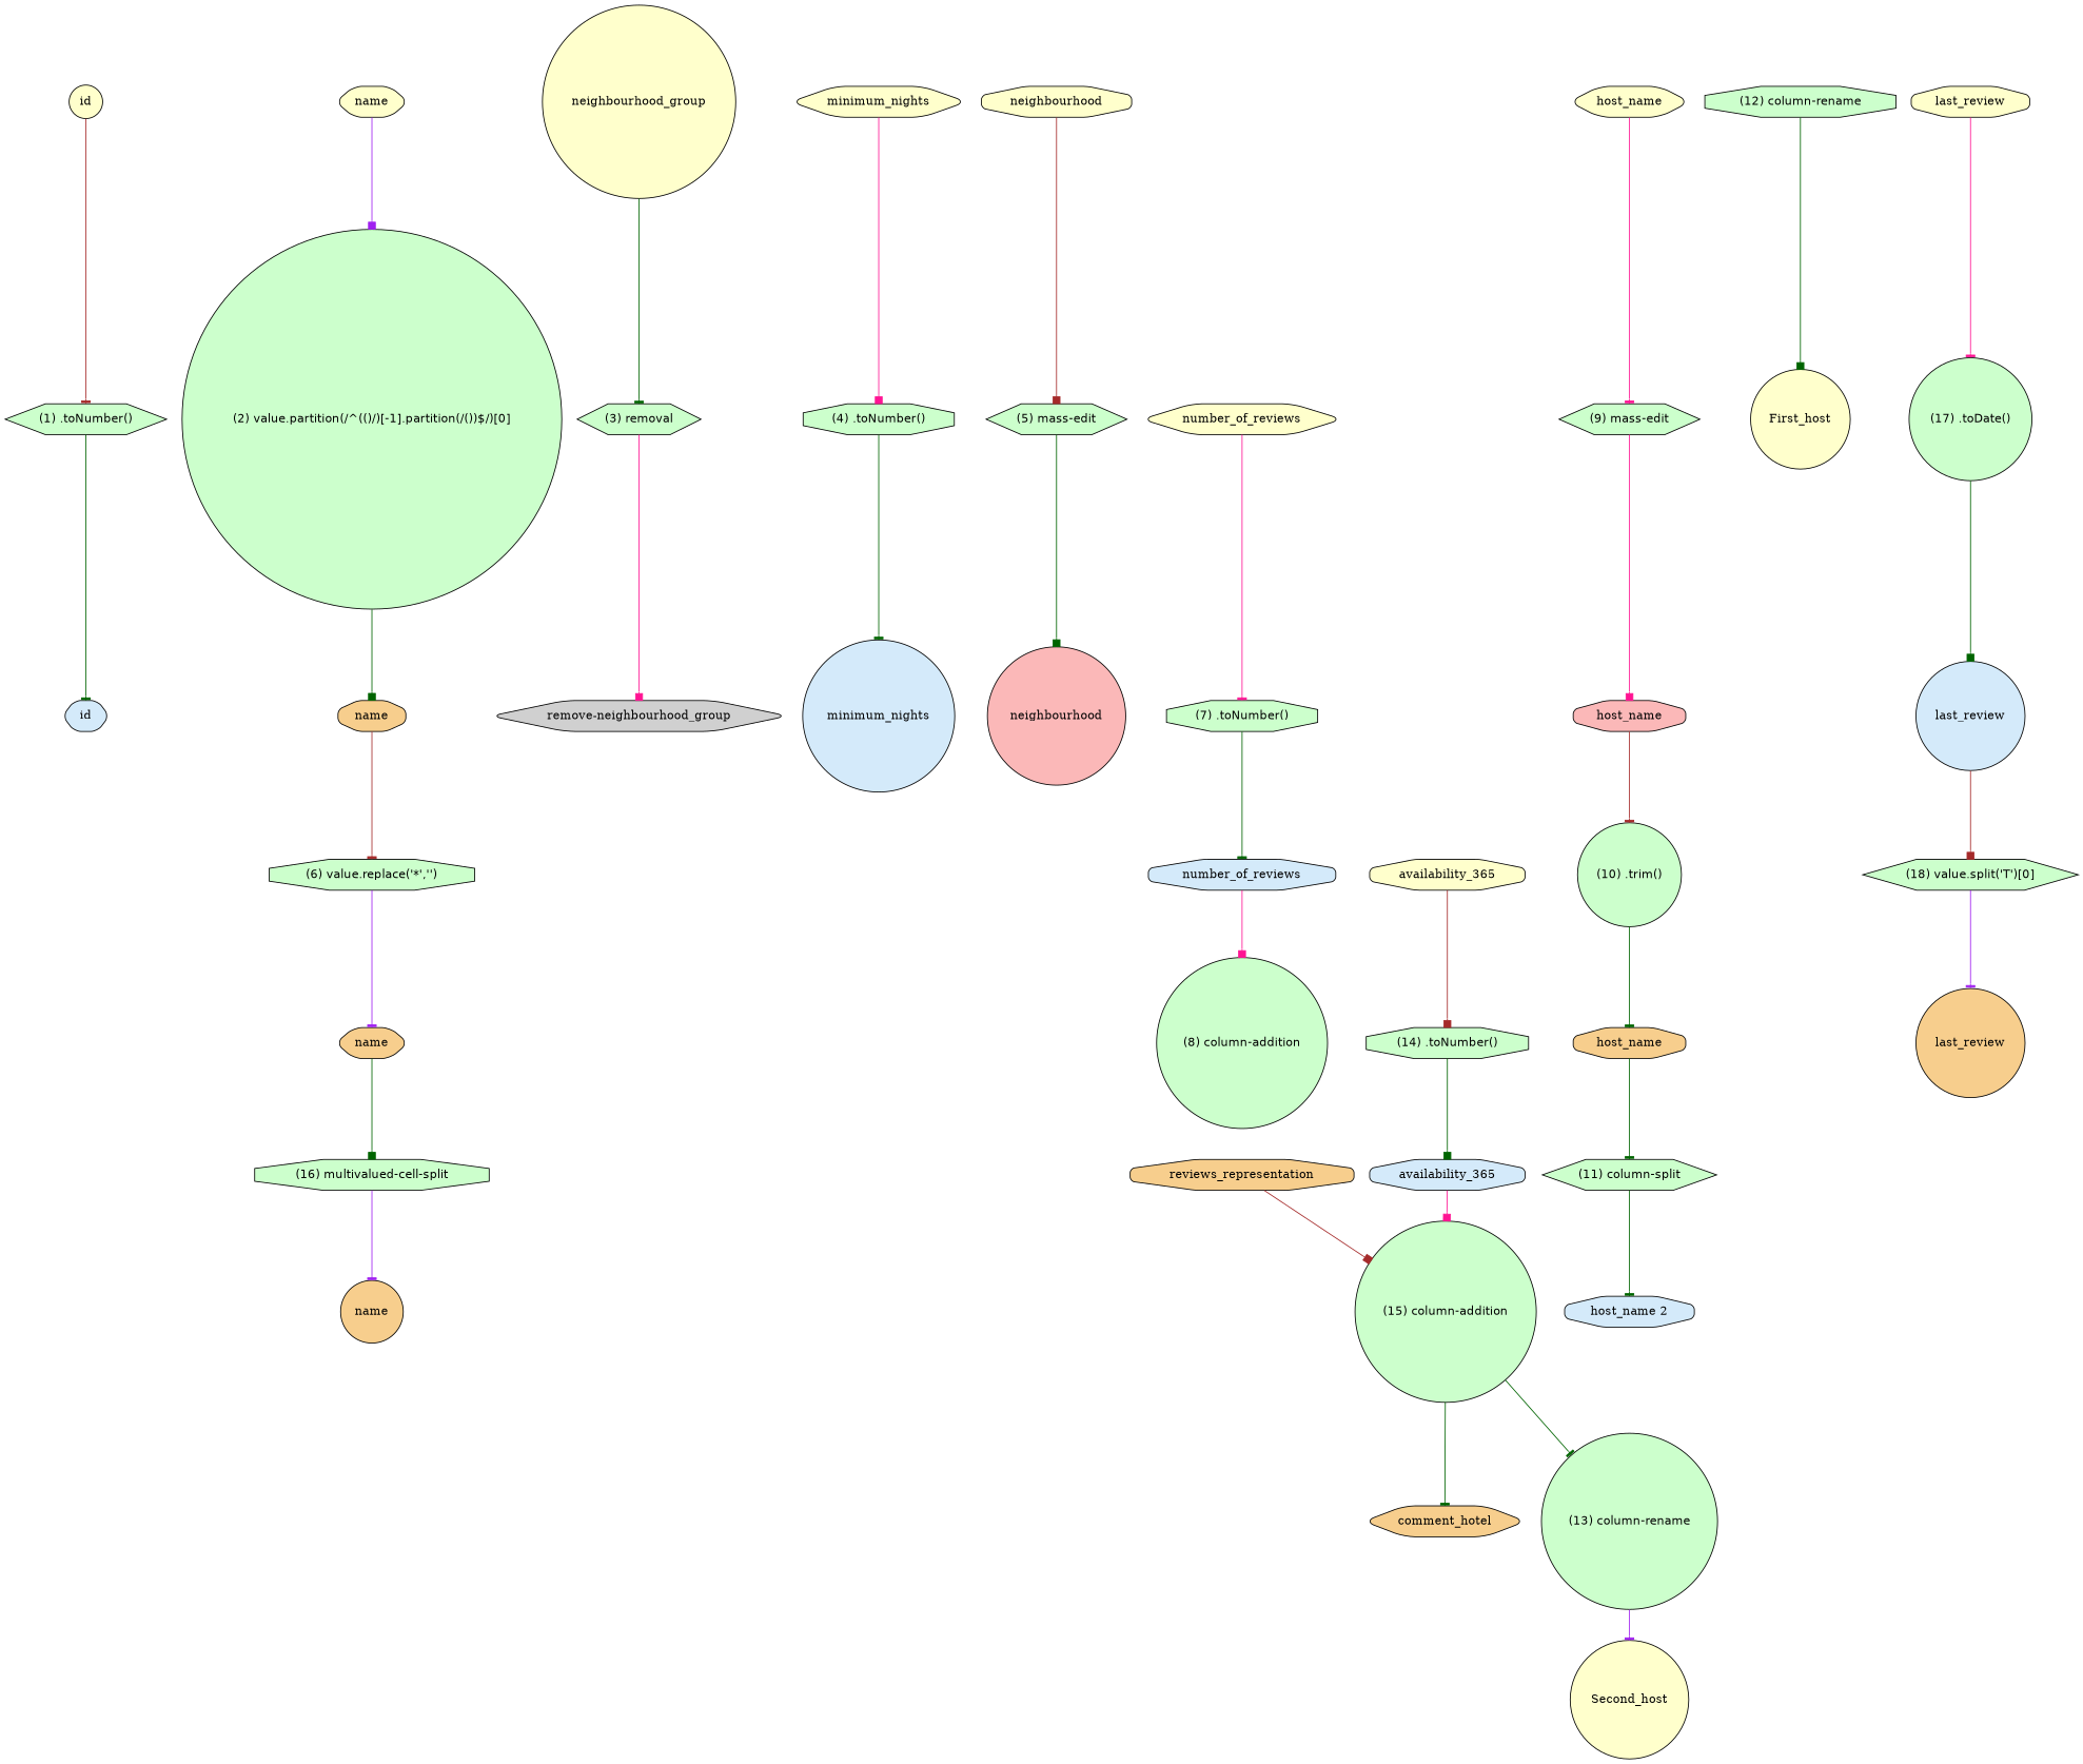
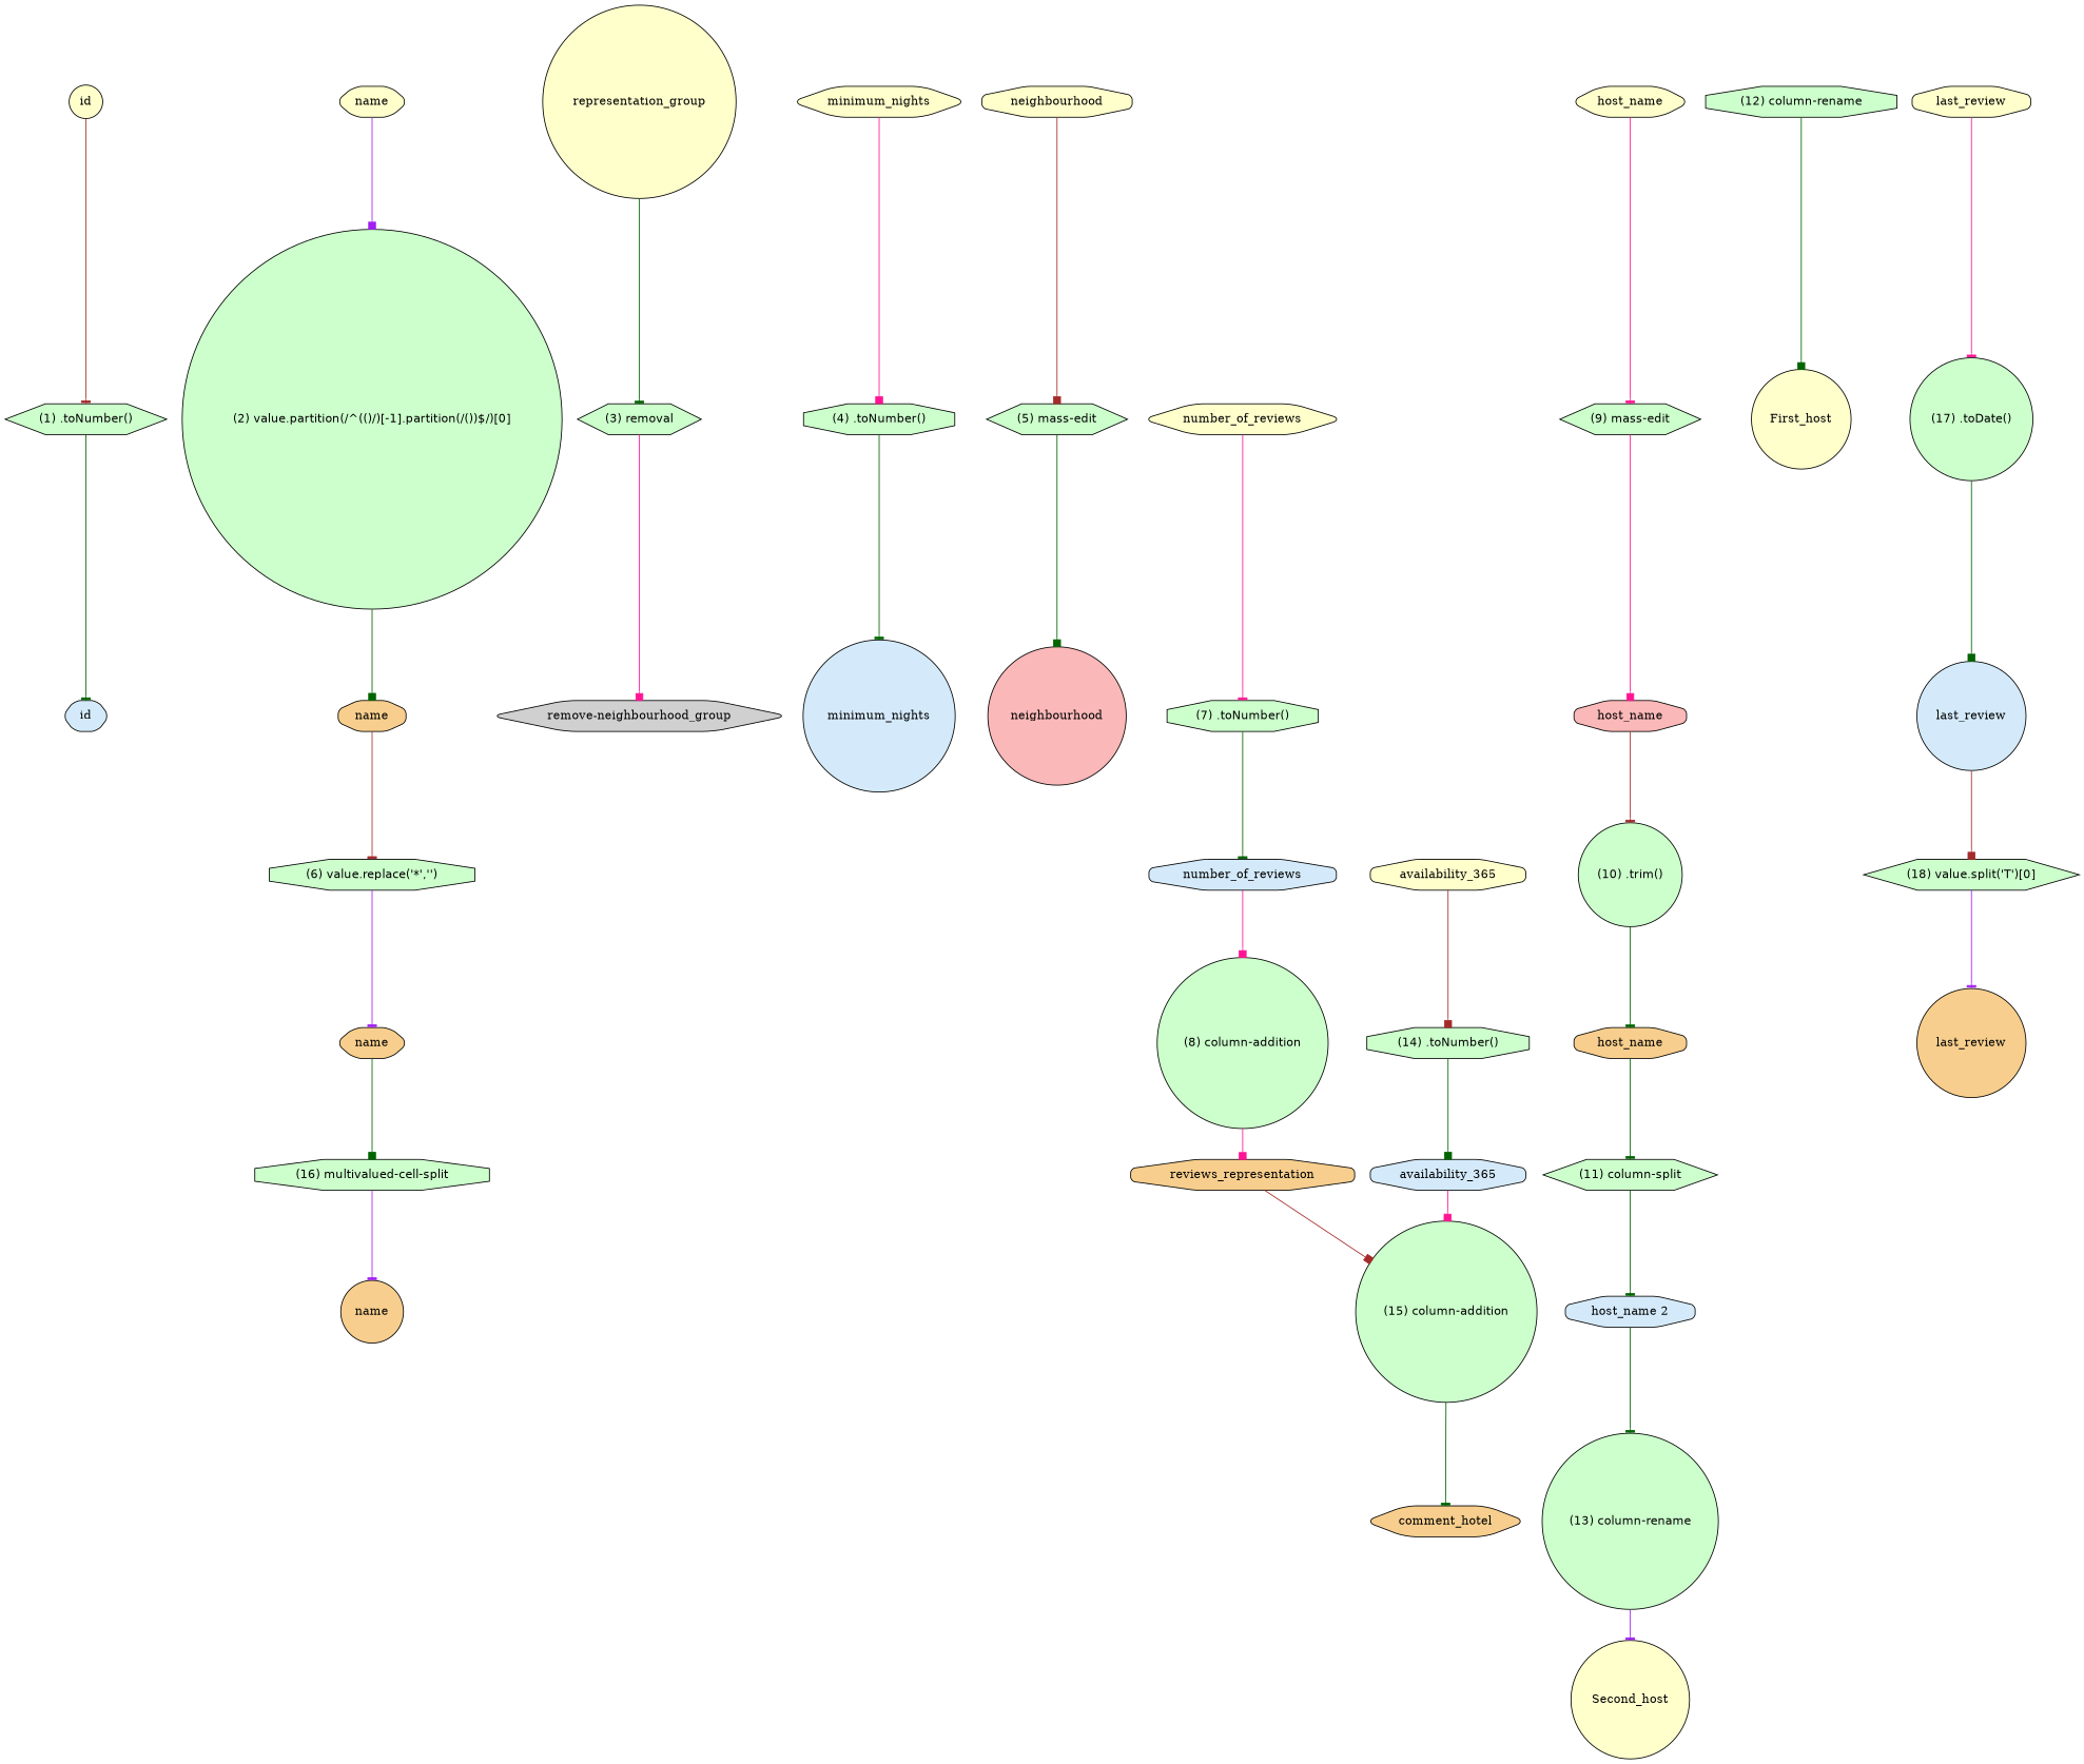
  digraph {
    node [fillcolor="#CCFFCC" shape=octagon style="rounded,filled"]
    edge [arrowhead=tee color=darkgreen]
    n1 [fillcolor="#FFFFCC" label=id shape=circle]
    "(1) .toNumber()" [fontname=Helvetica peripheries=1 shape=hexagon style=filled]
    n3 [fillcolor="#d4eafa" label=id shape=hexagon]
    n4 [fillcolor="#FFFFCC" label=name shape=hexagon]
    "(2) value.partition(/^(\()/)[-1].partition(/(\))$/)[0]" [fontname=Helvetica peripheries=1 shape=circle style=filled]
    n6 [fillcolor="#f7ce8d" label=name]
    "(6) value.replace('*','')" [fontname=Helvetica peripheries=1 style=filled]
    n8 [fillcolor="#f7ce8d" label=name shape=hexagon]
-   n9 [fillcolor="#FFFFCC" label=neighbourhood_group shape=circle]
+   n9 [fillcolor="#FFFFCC" label=representation_group shape=circle]
    "(3) removal" [fontname=Helvetica peripheries=1 shape=hexagon style=filled]
    n11 [fillcolor="#D0D0D0" label="remove-neighbourhood_group" shape=hexagon]
    n12 [fillcolor="#FFFFCC" label=minimum_nights shape=hexagon]
    "(4) .toNumber()" [fontname=Helvetica peripheries=1 style=filled]
    n14 [fillcolor="#d4eafa" label=minimum_nights shape=circle]
    n15 [fillcolor="#FFFFCC" label=neighbourhood]
    "(5) mass-edit" [fontname=Helvetica peripheries=1 shape=hexagon style=filled]
    n17 [fillcolor="#fbb8b8" label=neighbourhood shape=circle]
    "(16) multivalued-cell-split" [fontname=Helvetica peripheries=1 style=filled]
    n19 [fillcolor="#f7ce8d" label=name shape=circle]
    n20 [fillcolor="#FFFFCC" label=number_of_reviews shape=hexagon]
    "(7) .toNumber()" [fontname=Helvetica peripheries=1 style=filled]
    n22 [fillcolor="#d4eafa" label=number_of_reviews]
    "(8) column-addition" [fontname=Helvetica peripheries=1 shape=circle style=filled]
    n24 [fillcolor="#f7ce8d" label=reviews_representation]
    "(15) column-addition" [fontname=Helvetica peripheries=1 shape=circle style=filled]
    n26 [fillcolor="#f7ce8d" label=comment_hotel shape=hexagon]
    n27 [fillcolor="#FFFFCC" label=host_name shape=hexagon]
    "(9) mass-edit" [fontname=Helvetica peripheries=1 shape=hexagon style=filled]
    n29 [fillcolor="#fbb8b8" label=host_name]
    "(10) .trim()" [fontname=Helvetica peripheries=1 shape=circle style=filled]
    n31 [fillcolor="#f7ce8d" label=host_name]
    "(11) column-split" [fontname=Helvetica peripheries=1 shape=hexagon style=filled]
    n33 [fillcolor="#d4eafa" label="host_name 2"]
    "(13) column-rename" [fontname=Helvetica peripheries=1 shape=circle style=filled]
    n35 [fillcolor="#FFFFCC" label=Second_host shape=circle]
    "(12) column-rename" [fontname=Helvetica peripheries=1 style=filled]
    n37 [fillcolor="#FFFFCC" label=First_host shape=circle]
    n38 [fillcolor="#FFFFCC" label=availability_365]
    "(14) .toNumber()" [fontname=Helvetica peripheries=1 style=filled]
    n40 [fillcolor="#d4eafa" label=availability_365]
    n41 [fillcolor="#FFFFCC" label=last_review]
    "(17) .toDate()" [fontname=Helvetica peripheries=1 shape=circle style=filled]
    n43 [fillcolor="#d4eafa" label=last_review shape=circle]
    "(18) value.split('T')[0]" [fontname=Helvetica peripheries=1 shape=hexagon style=filled]
    n45 [fillcolor="#f7ce8d" label=last_review shape=circle]
    n1 -> "(1) .toNumber()" [color=brown]
    "(1) .toNumber()" -> n3
    n4 -> "(2) value.partition(/^(\()/)[-1].partition(/(\))$/)[0]" [arrowhead=box color=purple]
    "(2) value.partition(/^(\()/)[-1].partition(/(\))$/)[0]" -> n6 [arrowhead=box]
    n6 -> "(6) value.replace('*','')" [color=brown]
    "(6) value.replace('*','')" -> n8 [color=purple]
    n8 -> "(16) multivalued-cell-split" [arrowhead=box]
    n9 -> "(3) removal"
    "(3) removal" -> n11 [arrowhead=box color=deeppink]
    n12 -> "(4) .toNumber()" [arrowhead=box color=deeppink]
    "(4) .toNumber()" -> n14
    n15 -> "(5) mass-edit" [arrowhead=box color=brown]
    "(5) mass-edit" -> n17 [arrowhead=box]
    "(16) multivalued-cell-split" -> n19 [color=purple]
    n20 -> "(7) .toNumber()" [color=deeppink]
    "(7) .toNumber()" -> n22
    n22 -> "(8) column-addition" [arrowhead=box color=deeppink]
+   "(8) column-addition" -> n24 [arrowhead=box color=deeppink]
    n24 -> "(15) column-addition" [arrowhead=box color=brown]
    "(15) column-addition" -> n26
    n27 -> "(9) mass-edit" [color=deeppink]
    "(9) mass-edit" -> n29 [arrowhead=box color=deeppink]
    n29 -> "(10) .trim()" [color=brown]
    "(10) .trim()" -> n31
    n31 -> "(11) column-split"
    "(11) column-split" -> n33
-   "(15) column-addition" -> "(13) column-rename"
+   n33 -> "(13) column-rename"
    "(13) column-rename" -> n35 [color=purple]
    "(12) column-rename" -> n37 [arrowhead=box]
    n38 -> "(14) .toNumber()" [arrowhead=box color=brown]
    "(14) .toNumber()" -> n40 [arrowhead=box]
    n40 -> "(15) column-addition" [arrowhead=box color=deeppink]
    n41 -> "(17) .toDate()" [color=deeppink]
    "(17) .toDate()" -> n43 [arrowhead=box]
    n43 -> "(18) value.split('T')[0]" [arrowhead=box color=brown]
    "(18) value.split('T')[0]" -> n45 [color=purple]
  }
